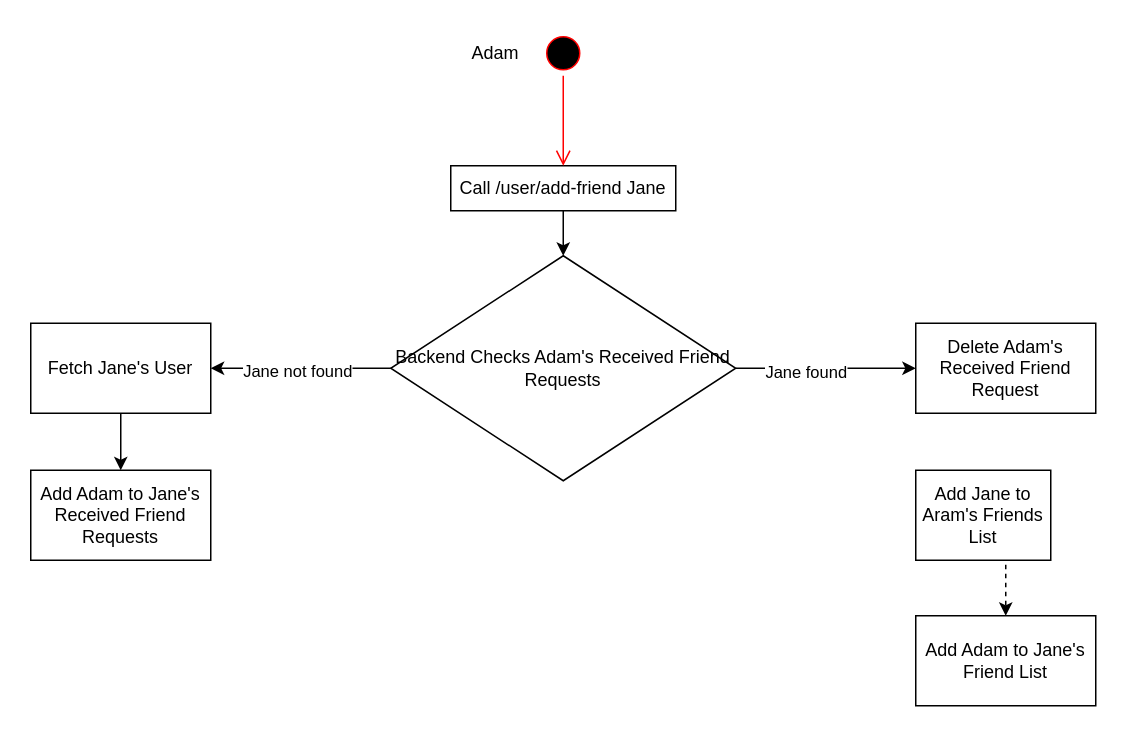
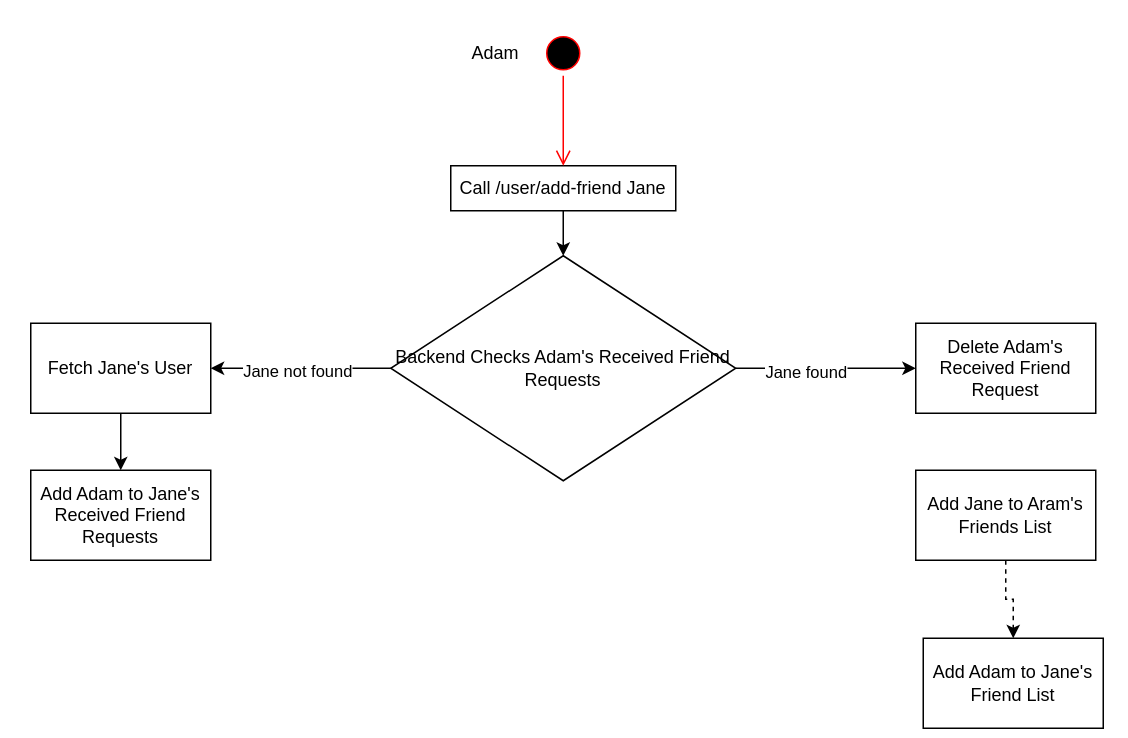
  <mxCell id="0" />
  <mxCell id="1" parent="0" />
  <mxCell id="2" style="edgeStyle=orthogonalEdgeStyle;rounded=0;orthogonalLoop=1;jettySize=auto;html=1;exitX=0.5;exitY=1;exitDx=0;exitDy=0;entryX=0.5;entryY=0;entryDx=0;entryDy=0;" edge="1" parent="1" source="3" target="10"><mxGeometry relative="1" as="geometry" /></mxCell>
  <mxCell id="3" value="Call&amp;nbsp;&lt;span style=&quot;background-color: transparent; color: light-dark(rgb(0, 0, 0), rgb(255, 255, 255));&quot;&gt;/user/add-friend&amp;nbsp;&lt;/span&gt;&lt;span style=&quot;background-color: transparent; color: light-dark(rgb(0, 0, 0), rgb(255, 255, 255));&quot;&gt;Jane&lt;/span&gt;" style="rounded=0;whiteSpace=wrap;html=1;" vertex="1" parent="1"><mxGeometry x="300" y="110" width="150" height="30" as="geometry" /></mxCell>
  <mxCell id="4" value="" style="ellipse;html=1;shape=startState;fillColor=#000000;strokeColor=#ff0000;" vertex="1" parent="1"><mxGeometry x="360" y="20" width="30" height="30" as="geometry" /></mxCell>
  <mxCell id="5" value="" style="edgeStyle=orthogonalEdgeStyle;html=1;verticalAlign=bottom;endArrow=open;endSize=8;strokeColor=#ff0000;rounded=0;entryX=0.5;entryY=0;entryDx=0;entryDy=0;" edge="1" source="4" parent="1" target="3"><mxGeometry relative="1" as="geometry"><mxPoint x="375" y="110" as="targetPoint" /></mxGeometry></mxCell>
  <mxCell id="6" style="edgeStyle=orthogonalEdgeStyle;rounded=0;orthogonalLoop=1;jettySize=auto;html=1;exitX=0;exitY=0.5;exitDx=0;exitDy=0;entryX=1;entryY=0.5;entryDx=0;entryDy=0;" edge="1" parent="1" source="10" target="12"><mxGeometry relative="1" as="geometry" /></mxCell>
  <mxCell id="7" value="Jane not found" style="edgeLabel;html=1;align=center;verticalAlign=middle;resizable=0;points=[];" vertex="1" connectable="0" parent="6"><mxGeometry x="0.043" y="1" relative="1" as="geometry"><mxPoint as="offset" /></mxGeometry></mxCell>
  <mxCell id="8" style="edgeStyle=orthogonalEdgeStyle;rounded=0;orthogonalLoop=1;jettySize=auto;html=1;exitX=1;exitY=0.5;exitDx=0;exitDy=0;entryX=0;entryY=0.5;entryDx=0;entryDy=0;" edge="1" parent="1" source="10" target="13"><mxGeometry relative="1" as="geometry" /></mxCell>
  <mxCell id="9" value="Jane found" style="edgeLabel;html=1;align=center;verticalAlign=middle;resizable=0;points=[];" vertex="1" connectable="0" parent="8"><mxGeometry x="-0.228" y="-2" relative="1" as="geometry"><mxPoint as="offset" /></mxGeometry></mxCell>
  <mxCell id="10" value="Backend Checks Adam's Received&amp;nbsp;Friend Requests" style="rhombus;whiteSpace=wrap;html=1;" vertex="1" parent="1"><mxGeometry x="260" y="170" width="230" height="150" as="geometry" /></mxCell>
  <mxCell id="11" style="edgeStyle=orthogonalEdgeStyle;rounded=0;orthogonalLoop=1;jettySize=auto;html=1;exitX=0.5;exitY=1;exitDx=0;exitDy=0;entryX=0.5;entryY=0;entryDx=0;entryDy=0;" edge="1" parent="1" source="12" target="17"><mxGeometry relative="1" as="geometry" /></mxCell>
  <mxCell id="12" value="Fetch Jane's User" style="rounded=0;whiteSpace=wrap;html=1;" vertex="1" parent="1"><mxGeometry x="20" y="215" width="120" height="60" as="geometry" /></mxCell>
  <mxCell id="13" value="Delete Adam's Received&amp;nbsp;Friend Request" style="rounded=0;whiteSpace=wrap;html=1;" vertex="1" parent="1"><mxGeometry x="610" y="215" width="120" height="60" as="geometry" /></mxCell>
  <mxCell id="14" style="edgeStyle=orthogonalEdgeStyle;rounded=0;orthogonalLoop=1;jettySize=auto;html=1;exitX=0.5;exitY=1;exitDx=0;exitDy=0;entryX=0.5;entryY=0;entryDx=0;entryDy=0;dashed=1;" edge="1" parent="1" source="15" target="16"><mxGeometry relative="1" as="geometry" /></mxCell>
- <mxCell id="15" value="Add Jane to Aram's Friends List" style="rounded=0;whiteSpace=wrap;html=1;" vertex="1" parent="1"><mxGeometry x="610" y="313" width="90" height="60" as="geometry" /></mxCell>
- <mxCell id="16" value="Add Adam to Jane's Friend List" style="rounded=0;whiteSpace=wrap;html=1;" vertex="1" parent="1"><mxGeometry x="610" y="410" width="120" height="60" as="geometry" /></mxCell>
+ <mxCell id="15" value="Add Jane to Aram's Friends List" style="rounded=0;whiteSpace=wrap;html=1;" vertex="1" parent="1"><mxGeometry x="610" y="313" width="120" height="60" as="geometry" /></mxCell>
+ <mxCell id="16" value="Add Adam to Jane's Friend List" style="rounded=0;whiteSpace=wrap;html=1;" vertex="1" parent="1"><mxGeometry x="615" y="425" width="120" height="60" as="geometry" /></mxCell>
  <mxCell id="17" value="Add Adam to Jane's Received Friend Requests" style="rounded=0;whiteSpace=wrap;html=1;" vertex="1" parent="1"><mxGeometry x="20" y="313" width="120" height="60" as="geometry" /></mxCell>
  <mxCell id="18" value="Adam" style="text;html=1;align=center;verticalAlign=middle;whiteSpace=wrap;rounded=0;" vertex="1" parent="1"><mxGeometry x="300" y="20" width="60" height="30" as="geometry" /></mxCell>
